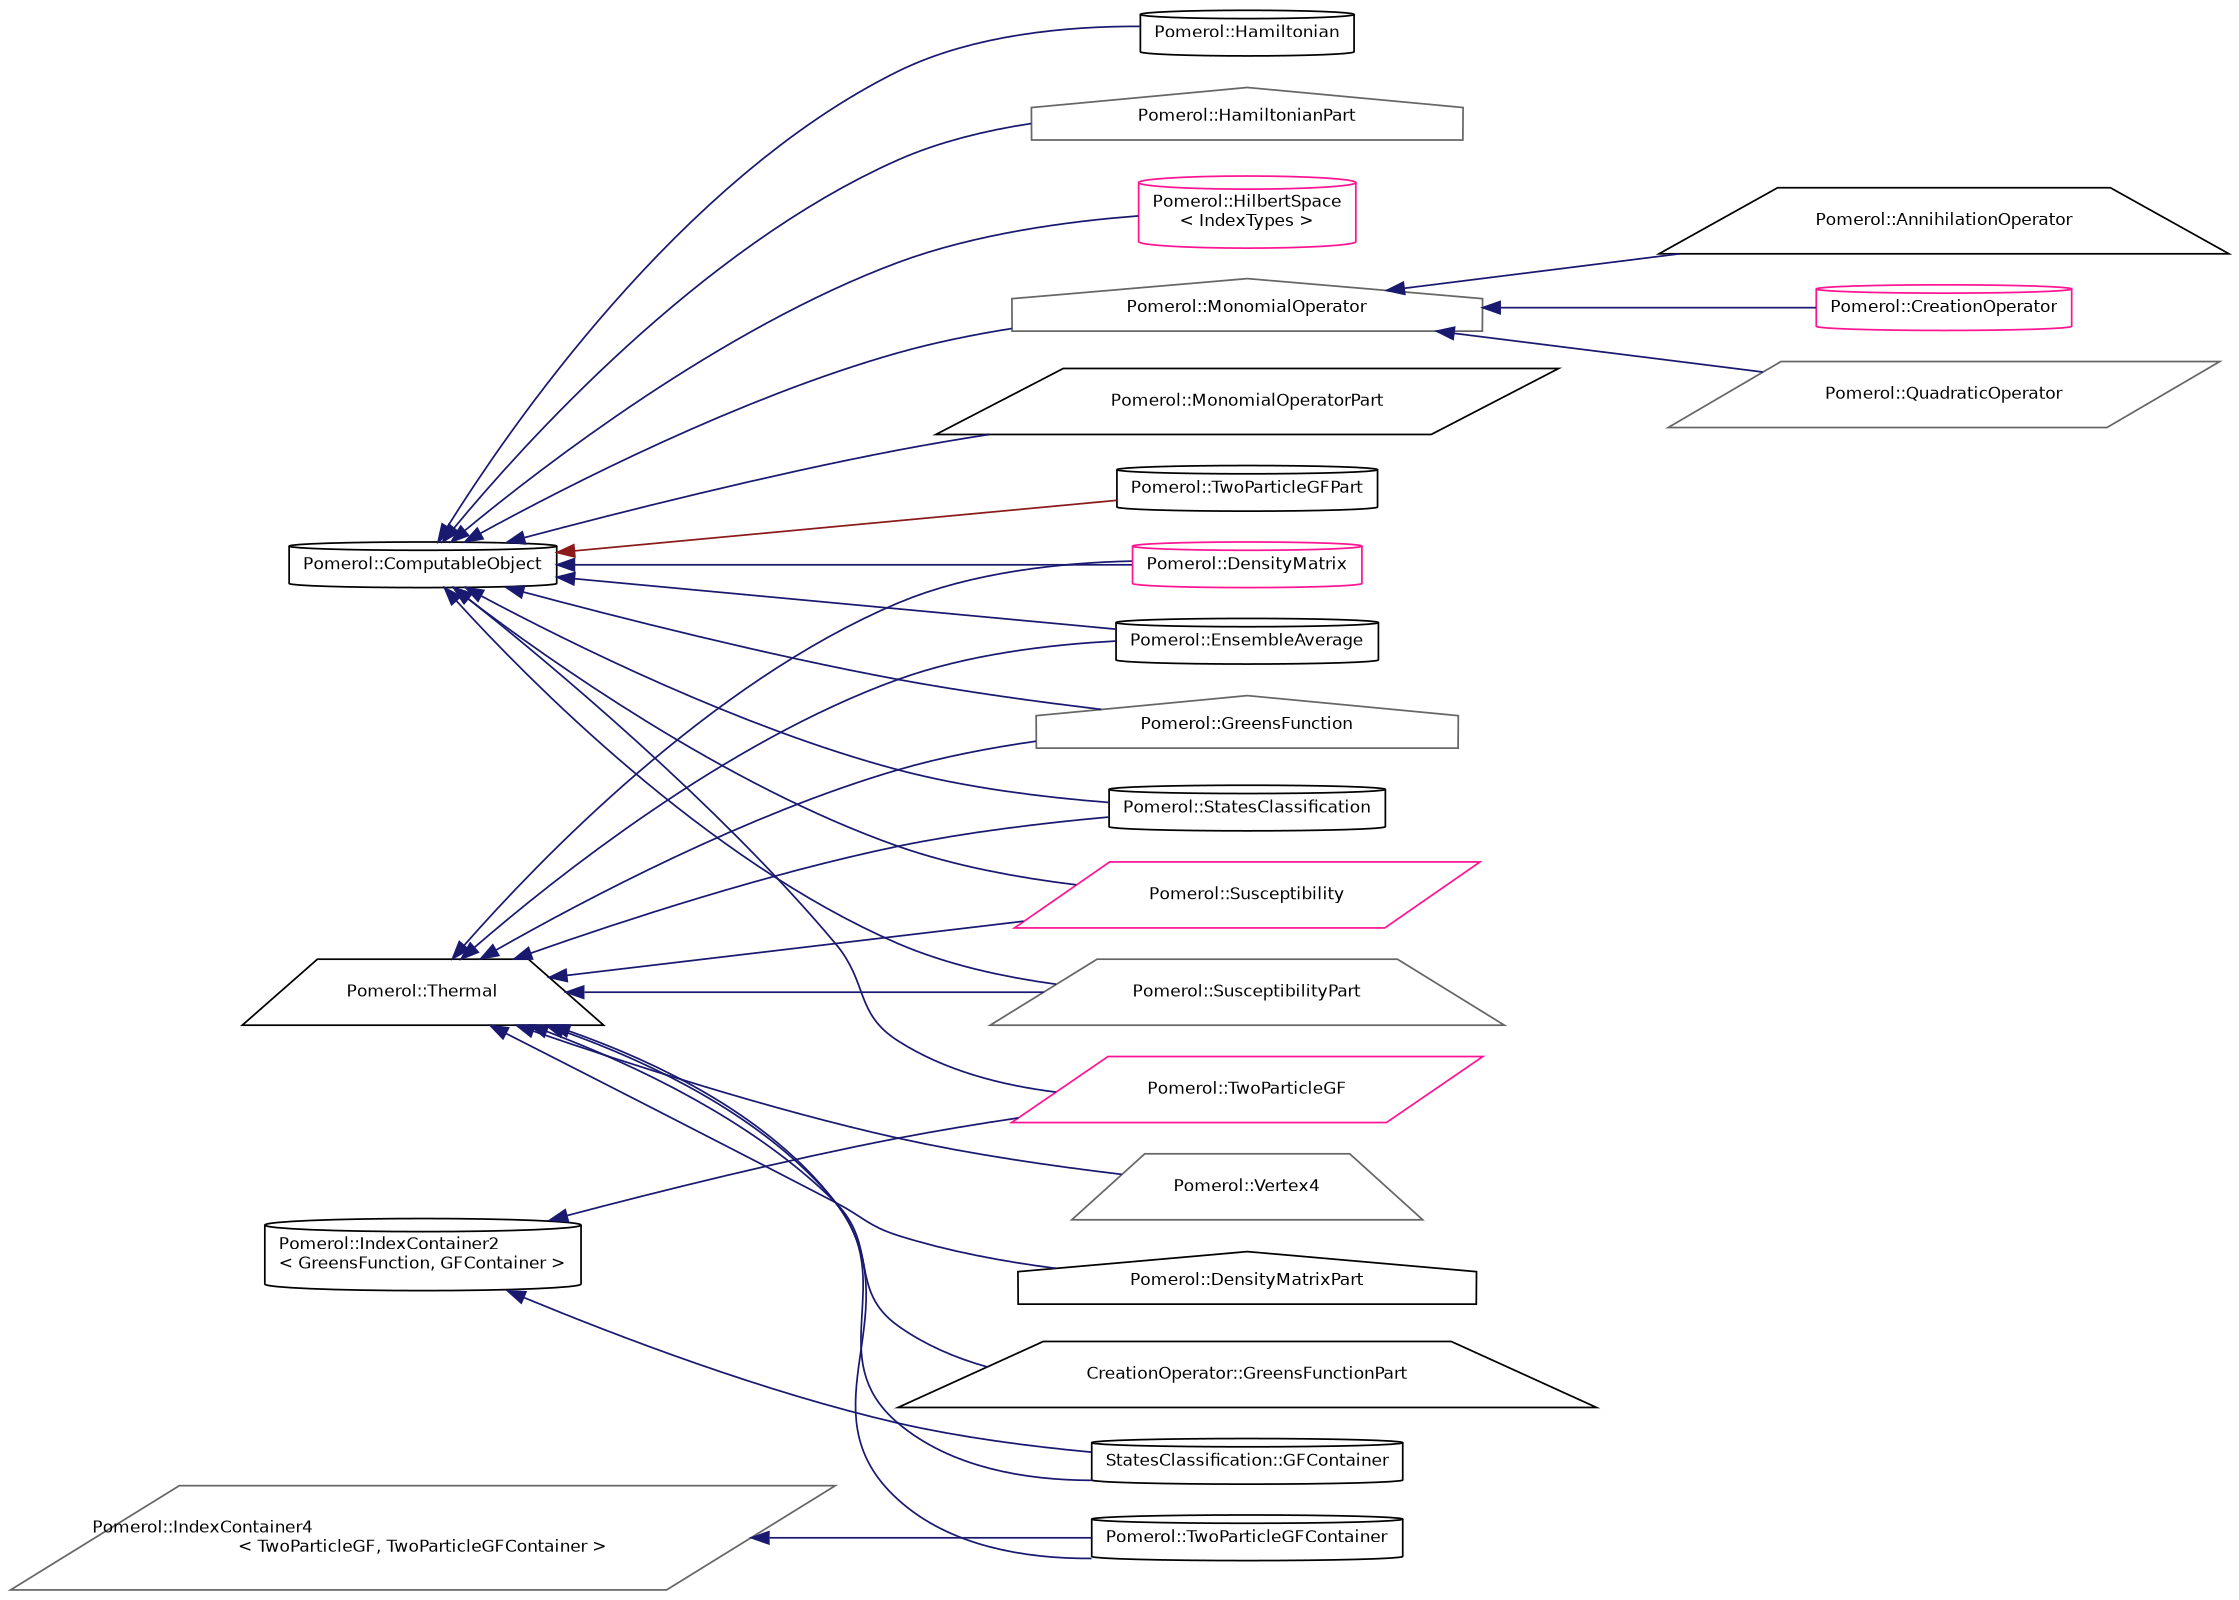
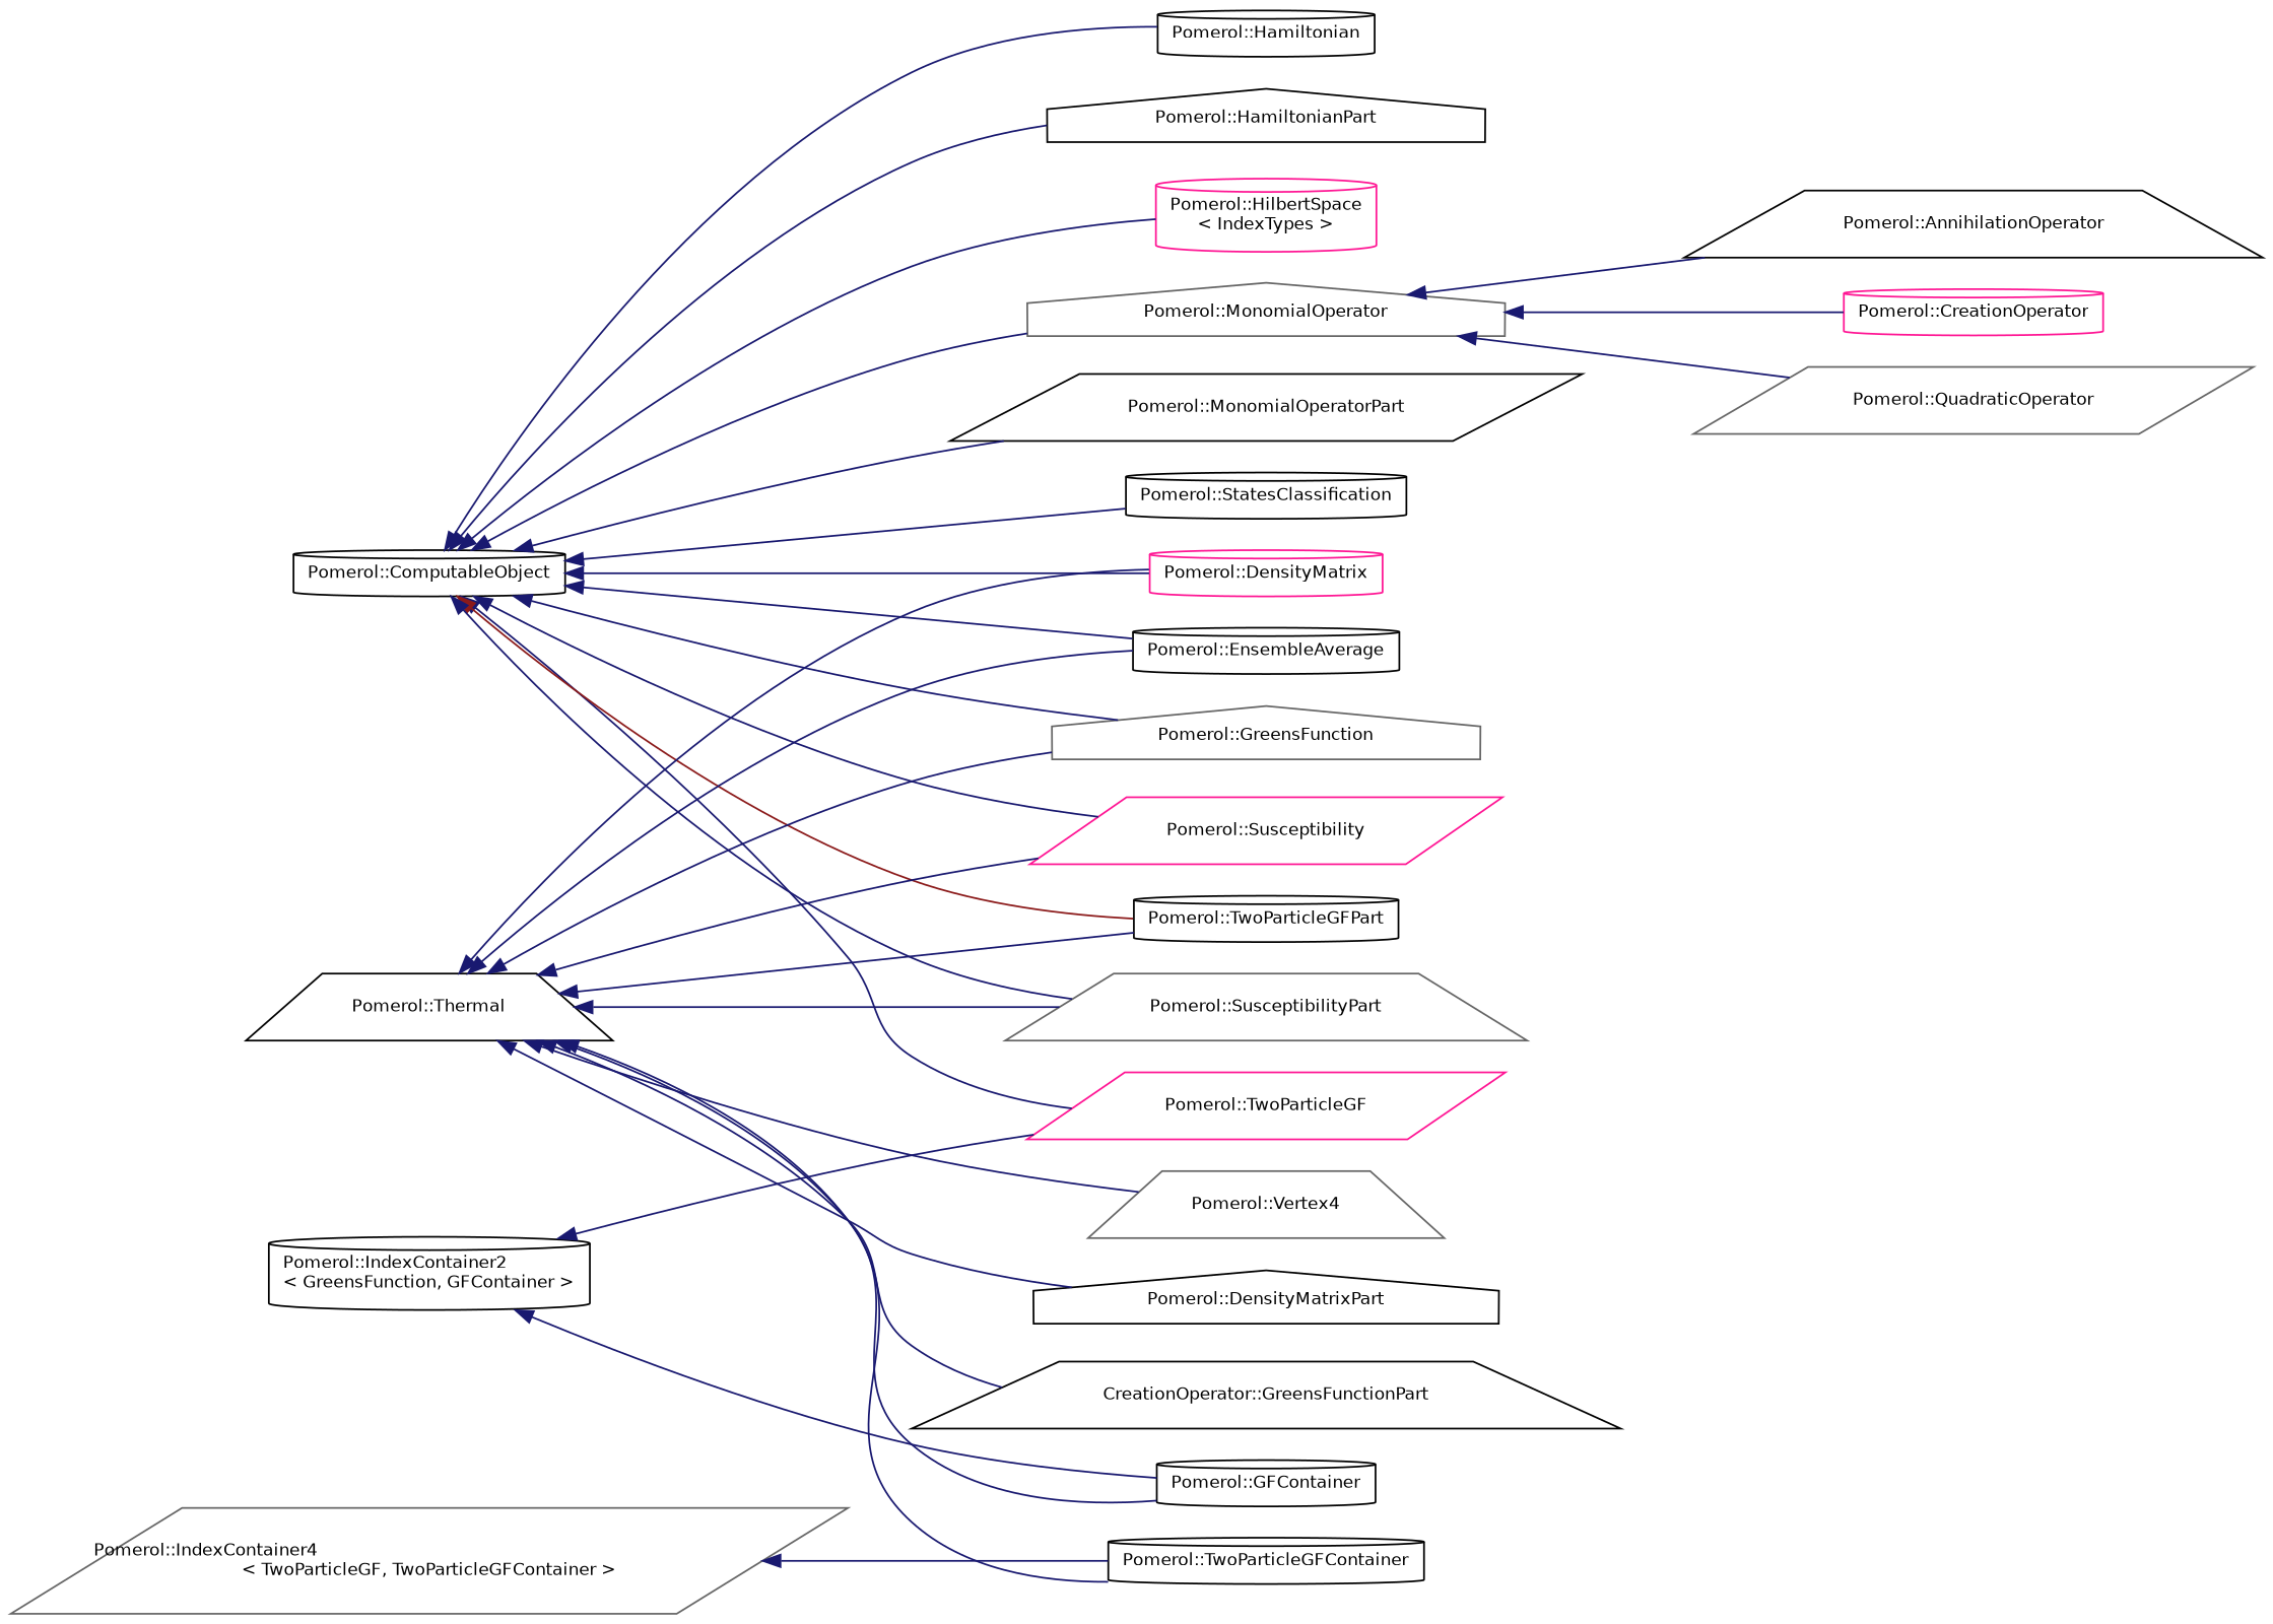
  digraph {
    fontname="DejaVu Sans"
    rankdir=LR
    node [color=black fillcolor=white fontname="DejaVu Sans" fontsize=10 shape=cylinder style=filled]
    edge [color=midnightblue dir=back fontname="DejaVu Sans" fontsize=10 labelfontname=Helvetica labelfontsize=10 style=solid]
    n1 [height=0.2 label="Pomerol::ComputableObject" width=0.4]
    n2 [color=deeppink height=0.2 label="Pomerol::DensityMatrix" width=0.4]
    n3 [height=0.2 label="Pomerol::EnsembleAverage" width=0.4]
    n4 [color=gray40 height=0.2 label="Pomerol::GreensFunction" shape=house width=0.4]
    n5 [height=0.2 label="Pomerol::Hamiltonian" width=0.4]
-   n6 [color=gray40 height=0.2 label="Pomerol::HamiltonianPart" shape=house width=0.4]
+   n6 [height=0.2 label="Pomerol::HamiltonianPart" shape=house width=0.4]
    n7 [color=deeppink height=0.2 label="Pomerol::HilbertSpace\l\< IndexTypes \>" width=0.4]
    n8 [color=gray40 height=0.2 label="Pomerol::MonomialOperator" shape=house width=0.4]
    n9 [height=0.2 label="Pomerol::MonomialOperatorPart" shape=parallelogram width=0.4]
    n10 [height=0.2 label="Pomerol::StatesClassification" width=0.4]
    n11 [color=deeppink height=0.2 label="Pomerol::Susceptibility" shape=parallelogram width=0.4]
    n12 [color=deeppink height=0.2 label="Pomerol::TwoParticleGF" shape=parallelogram width=0.4]
    n13 [height=0.2 label="Pomerol::TwoParticleGFPart" width=0.4]
    n14 [color=gray40 height=0.2 label="Pomerol::SusceptibilityPart" shape=trapezium width=0.4]
    n15 [height=0.2 label="Pomerol::AnnihilationOperator" shape=trapezium width=0.4]
    n16 [color=deeppink height=0.2 label="Pomerol::CreationOperator" width=0.4]
    n17 [color=gray40 height=0.2 label="Pomerol::QuadraticOperator" shape=parallelogram width=0.4]
    n18 [color=gray40 height=0.2 label="Pomerol::Vertex4" shape=trapezium width=0.4]
    n19 [height=0.2 label="Pomerol::IndexContainer2\l\< GreensFunction, GFContainer \>" width=0.4]
-   n20 [height=0.2 label="StatesClassification::GFContainer" width=0.4]
+   n20 [height=0.2 label="Pomerol::GFContainer" width=0.4]
    n21 [color=gray40 height=0.2 label="Pomerol::IndexContainer4\l\< TwoParticleGF, TwoParticleGFContainer \>" shape=parallelogram width=0.4]
    n22 [height=0.2 label="Pomerol::TwoParticleGFContainer" width=0.4]
    n23 [height=0.2 label="Pomerol::Thermal" shape=trapezium width=0.4]
    n24 [height=0.2 label="Pomerol::DensityMatrixPart" shape=house width=0.4]
    n25 [height=0.2 label="CreationOperator::GreensFunctionPart" shape=trapezium width=0.4]
    n1 -> n2
    n1 -> n3
    n1 -> n4
    n1 -> n5
    n1 -> n6
    n1 -> n7
    n1 -> n8
    n1 -> n9
    n1 -> n10
    n1 -> n11
    n1 -> n12
    n1 -> n13 [color=firebrick4]
    n1 -> n14
    n8 -> n15
    n8 -> n16
    n8 -> n17
    n19 -> n12
    n19 -> n20
    n21 -> n22
    n23 -> n2
    n23 -> n3
    n23 -> n4
    n23 -> n11
-   n23 -> n10
+   n23 -> n13
    n23 -> n14
    n23 -> n18
    n23 -> n20
    n23 -> n22
    n23 -> n24
    n23 -> n25
  }
